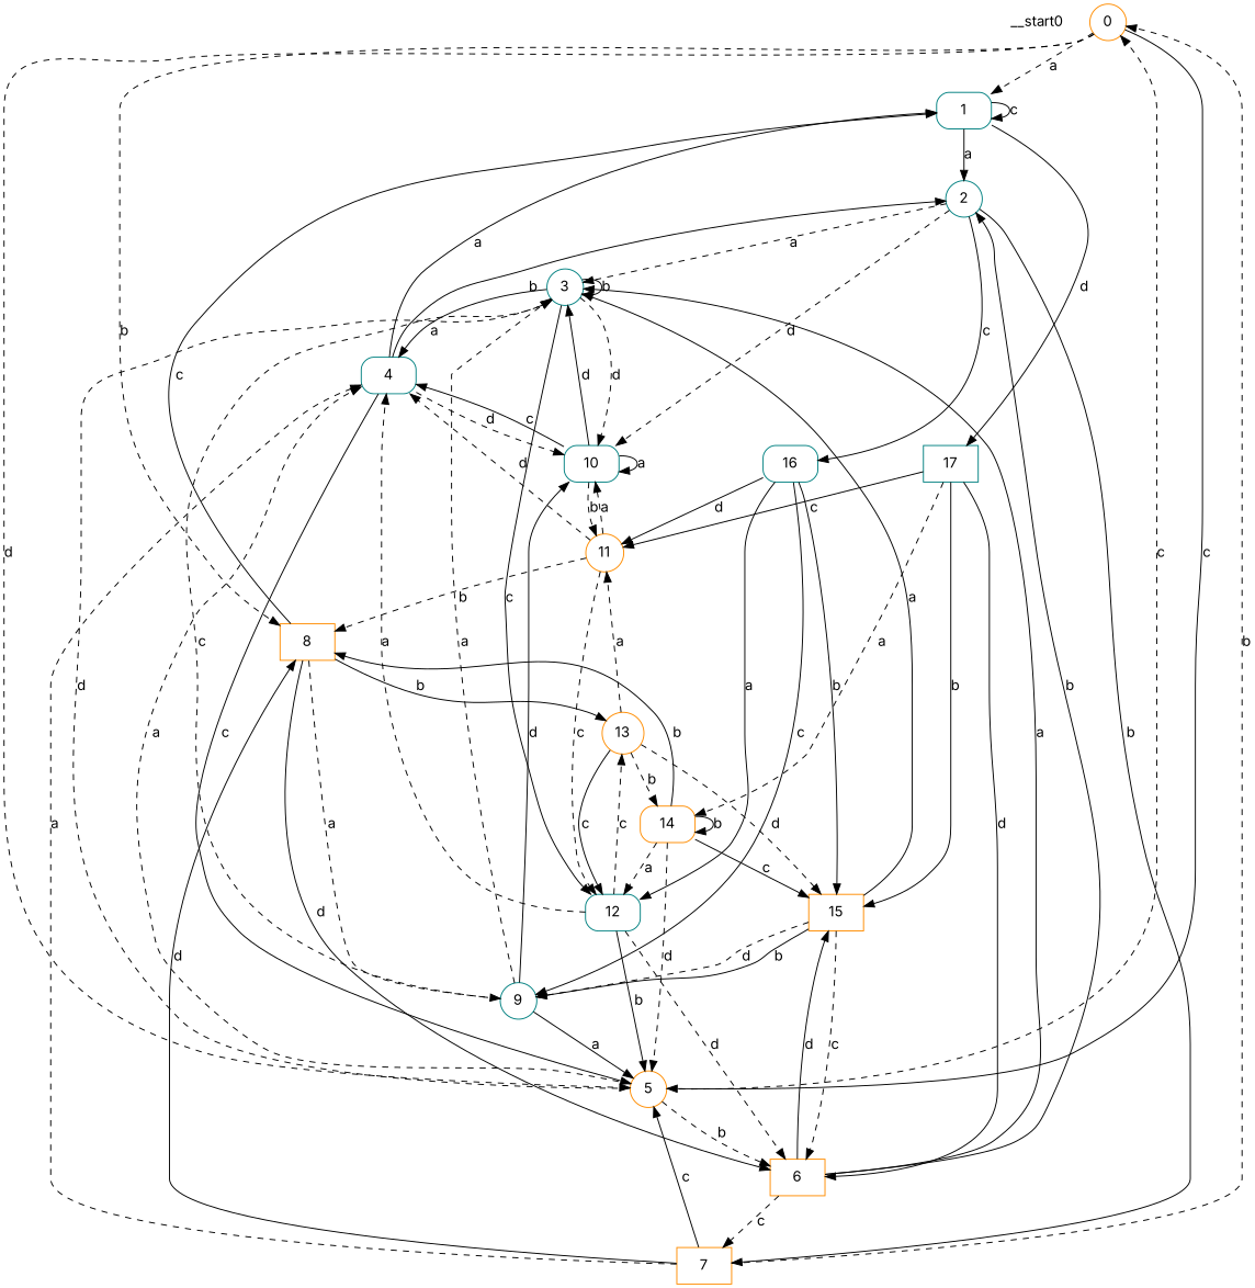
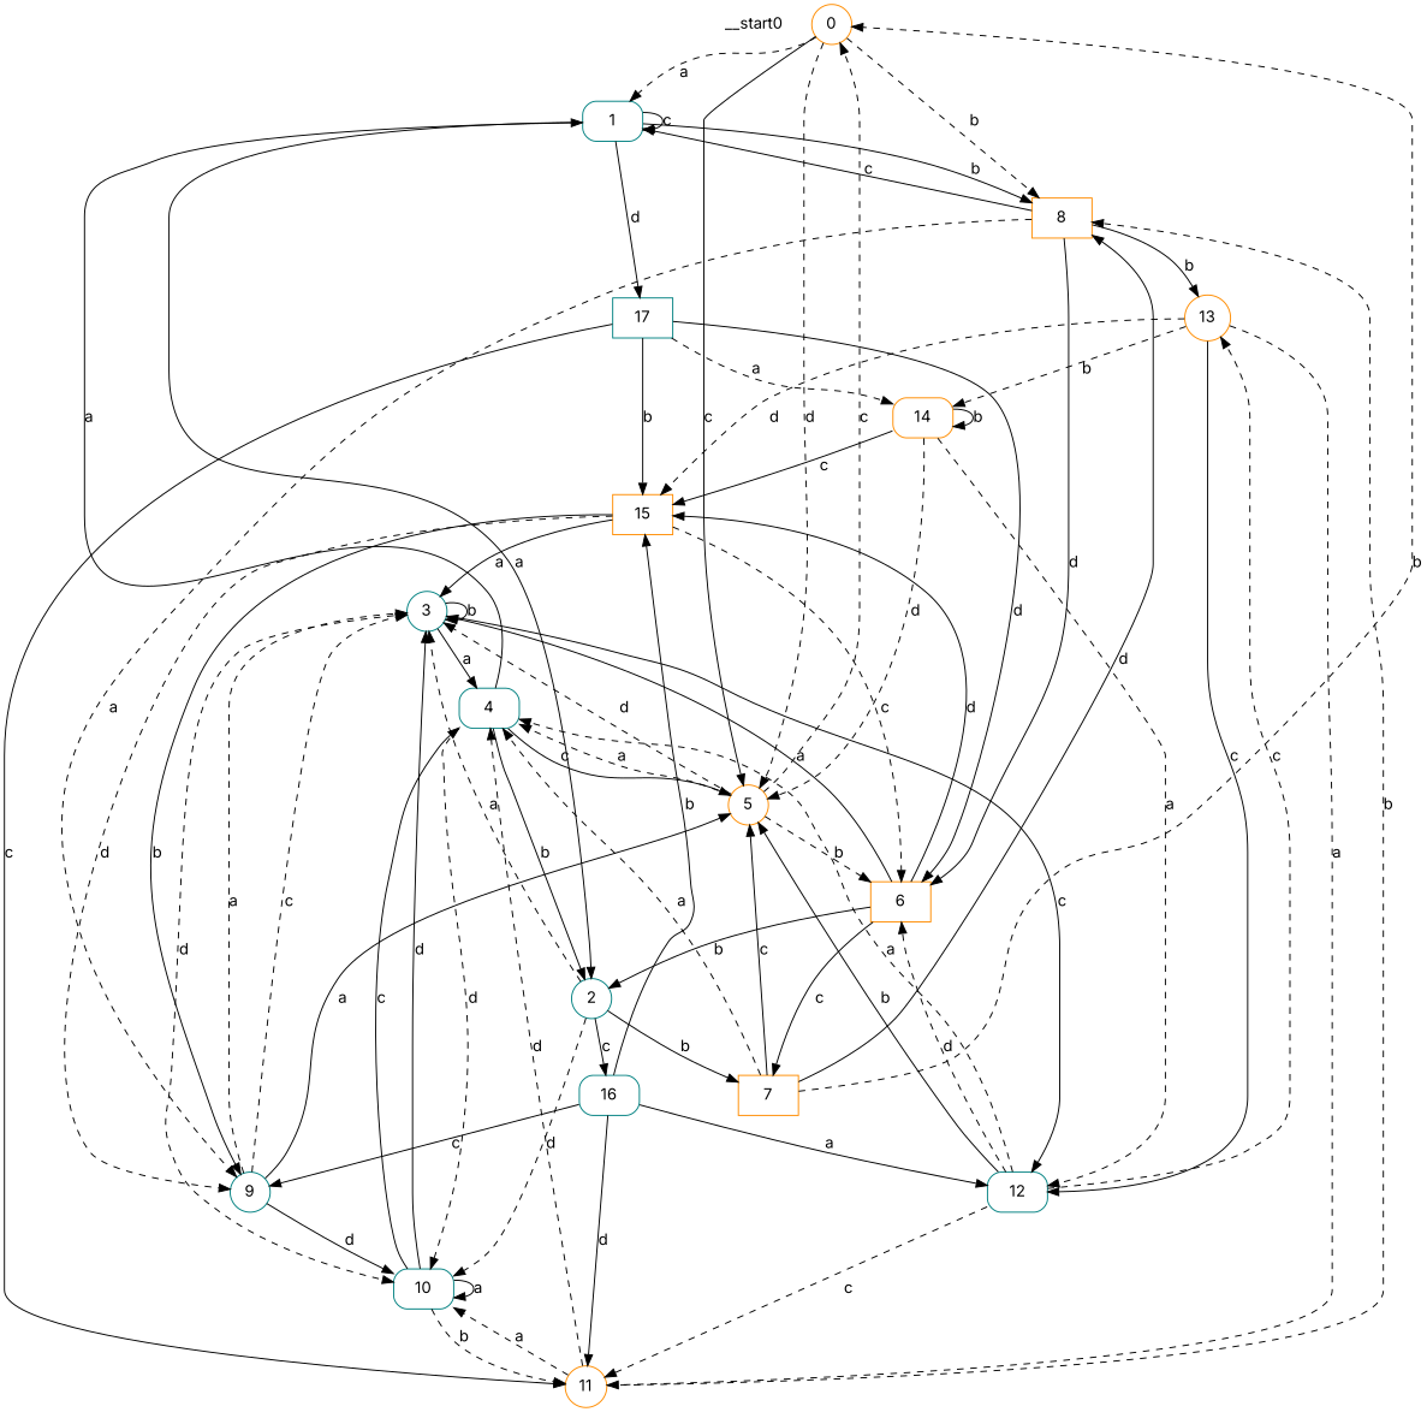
  digraph {
    fontname=Inter
    rankdir=TB
    node [color=darkorange fontname=Inter shape=box fillcolor=white style="rounded,filled"]
    edge [fontname=Inter style=solid]
    __start0 [shape=none fillcolor="" style=""]
    n2 [label=0 shape=circle style=filled]
    n3 [color=teal label=1]
    n4 [label=5 shape=circle]
    n5 [label=8 style=filled]
    n6 [color=teal label=2 shape=circle]
    n7 [color=teal label=17 style=filled]
    n8 [color=teal label=3 shape=circle]
    n9 [color=teal label=4]
    n10 [label=6 style=filled]
    n11 [color=teal label=9 shape=circle style=filled]
    n12 [label=13 shape=circle style=filled]
    n13 [label=7 style=filled]
    n14 [color=teal label=10]
    n15 [color=teal label=16]
    n16 [label=15 style=filled]
    n17 [label=11 shape=circle]
    n18 [label=14]
    n19 [color=teal label=12]
    n2 -> n3 [label=a style=dashed]
    n2 -> n4 [label=c]
    n2 -> n4 [label=d style=dashed]
    n2 -> n5 [label=b style=dashed]
    n3 -> n3 [label=c]
-   n18 -> n5 [label=b]
+   n3 -> n5 [label=b]
    n3 -> n6 [label=a]
    n3 -> n7 [label=d]
    n4 -> n2 [label=c style=dashed]
    n4 -> n8 [label=d style=dashed]
    n4 -> n9 [label=a style=dashed]
    n4 -> n10 [label=b style=dashed]
    n5 -> n3 [label=c]
    n5 -> n10 [label=d]
    n5 -> n11 [label=a style=dashed]
    n5 -> n12 [label=b]
    n6 -> n8 [label=a style=dashed]
    n6 -> n13 [label=b]
    n6 -> n14 [label=d style=dashed]
    n6 -> n15 [label=c]
    n7 -> n10 [label=d]
    n7 -> n16 [label=b]
    n7 -> n17 [label=c]
    n7 -> n18 [label=a style=dashed]
    n8 -> n8 [label=b]
    n8 -> n9 [label=a]
    n8 -> n14 [label=d style=dashed]
    n8 -> n19 [label=c]
    n9 -> n3 [label=a]
    n9 -> n4 [label=c]
    n9 -> n6 [label=b]
    n9 -> n14 [label=d style=dashed]
    n10 -> n6 [label=b]
    n10 -> n8 [label=a]
-   n10 -> n13 [label=c style=dashed]
+   n10 -> n13 [label=c]
    n10 -> n16 [label=d]
    n11 -> n4 [label=a]
    n11 -> n8 [label=a style=dashed]
    n11 -> n8 [label=c style=dashed]
    n11 -> n14 [label=d]
    n12 -> n16 [label=d style=dashed]
    n12 -> n17 [label=a style=dashed]
    n12 -> n18 [label=b style=dashed]
    n12 -> n19 [label=c]
    n13 -> n2 [label=b style=dashed]
    n13 -> n4 [label=c]
    n13 -> n5 [label=d]
    n13 -> n9 [label=a style=dashed]
    n14 -> n8 [label=d]
    n14 -> n9 [label=c]
    n14 -> n14 [label=a]
    n14 -> n17 [label=b style=dashed]
    n15 -> n11 [label=c]
    n15 -> n16 [label=b]
    n15 -> n17 [label=d]
    n15 -> n19 [label=a]
    n16 -> n8 [label=a]
    n16 -> n10 [label=c style=dashed]
    n16 -> n11 [label=b]
    n16 -> n11 [label=d style=dashed]
    n17 -> n5 [label=b style=dashed]
    n17 -> n9 [label=d style=dashed]
    n17 -> n14 [label=a style=dashed]
-   n17 -> n19 [label=c style=dashed]
+   n19 -> n17 [label=c style=dashed]
    n18 -> n4 [label=d style=dashed]
    n18 -> n16 [label=c]
    n18 -> n18 [label=b]
    n18 -> n19 [label=a style=dashed]
    n19 -> n4 [label=b]
    n19 -> n9 [label=a style=dashed]
    n19 -> n10 [label=d style=dashed]
    n19 -> n12 [label=c style=dashed]
  }
